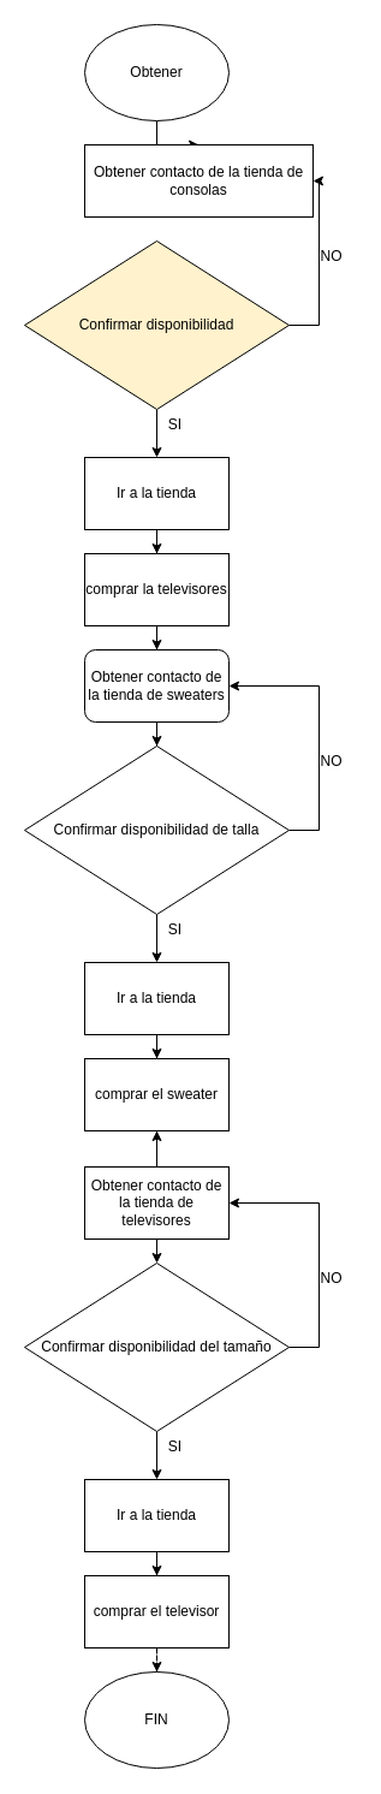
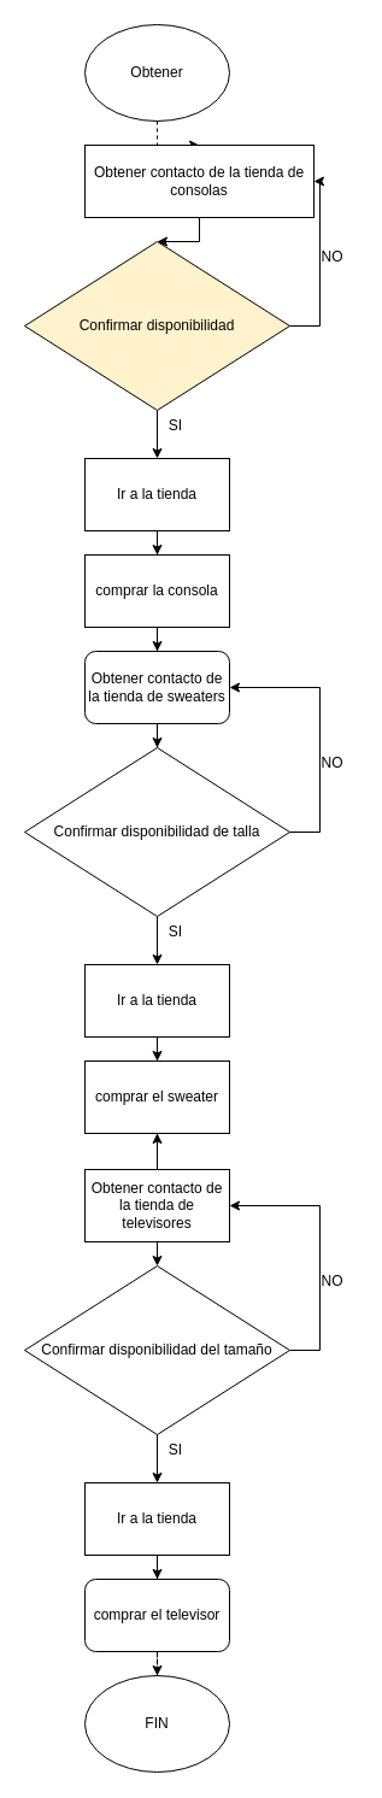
  <mxCell id="0" />
  <mxCell id="1" parent="0" />
- <mxCell id="2" value="" style="edgeStyle=orthogonalEdgeStyle;rounded=0;orthogonalLoop=1;jettySize=auto;html=1;" edge="1" parent="1" source="3" target="5"><mxGeometry relative="1" as="geometry" /></mxCell>
+ <mxCell id="2" value="" style="edgeStyle=orthogonalEdgeStyle;rounded=0;orthogonalLoop=1;jettySize=auto;html=1;dashed=1;" edge="1" parent="1" source="3" target="5"><mxGeometry relative="1" as="geometry" /></mxCell>
  <mxCell id="3" value="Obtener" style="ellipse;whiteSpace=wrap;html=1;" vertex="1" parent="1"><mxGeometry x="70" y="20" width="120" height="80" as="geometry" /></mxCell>
+ <mxCell id="4" value="" style="edgeStyle=orthogonalEdgeStyle;rounded=0;orthogonalLoop=1;jettySize=auto;html=1;" edge="1" parent="1" source="5" target="7"><mxGeometry relative="1" as="geometry" /></mxCell>
  <mxCell id="5" value="Obtener contacto de la tienda de consolas" style="rounded=0;whiteSpace=wrap;html=1;" vertex="1" parent="1"><mxGeometry x="70" y="120" width="190" height="60" as="geometry" /></mxCell>
  <mxCell id="6" value="" style="edgeStyle=orthogonalEdgeStyle;rounded=0;orthogonalLoop=1;jettySize=auto;html=1;" edge="1" parent="1" source="7" target="9"><mxGeometry relative="1" as="geometry" /></mxCell>
  <mxCell id="7" value="Confirmar disponibilidad" style="rhombus;whiteSpace=wrap;html=1;fillColor=#fff2cc;" vertex="1" parent="1"><mxGeometry x="20" y="200" width="220" height="140" as="geometry" /></mxCell>
  <mxCell id="8" value="" style="edgeStyle=orthogonalEdgeStyle;rounded=0;orthogonalLoop=1;jettySize=auto;html=1;" edge="1" parent="1" source="9" target="16"><mxGeometry relative="1" as="geometry" /></mxCell>
  <mxCell id="9" value="Ir a la tienda" style="rounded=0;whiteSpace=wrap;html=1;" vertex="1" parent="1"><mxGeometry x="70" y="380" width="120" height="60" as="geometry" /></mxCell>
  <mxCell id="10" value="SI" style="text;html=1;align=center;verticalAlign=middle;resizable=0;points=[];autosize=1;strokeColor=none;fillColor=none;" vertex="1" parent="1"><mxGeometry x="130" y="338" width="30" height="30" as="geometry" /></mxCell>
  <mxCell id="11" value="" style="endArrow=classic;html=1;rounded=0;entryX=1;entryY=0.5;entryDx=0;entryDy=0;" edge="1" parent="1" target="5"><mxGeometry width="50" height="50" relative="1" as="geometry"><mxPoint x="265" y="150" as="sourcePoint" /><mxPoint x="155" y="260" as="targetPoint" /></mxGeometry></mxCell>
  <mxCell id="12" value="" style="endArrow=none;html=1;rounded=0;" edge="1" parent="1"><mxGeometry width="50" height="50" relative="1" as="geometry"><mxPoint x="265" y="270" as="sourcePoint" /><mxPoint x="265" y="150" as="targetPoint" /></mxGeometry></mxCell>
  <mxCell id="13" value="" style="endArrow=none;html=1;rounded=0;exitX=1;exitY=0.5;exitDx=0;exitDy=0;" edge="1" parent="1" source="7"><mxGeometry width="50" height="50" relative="1" as="geometry"><mxPoint x="245" y="270" as="sourcePoint" /><mxPoint x="265" y="270" as="targetPoint" /></mxGeometry></mxCell>
  <mxCell id="14" value="NO" style="text;html=1;align=center;verticalAlign=middle;resizable=0;points=[];autosize=1;strokeColor=none;fillColor=none;" vertex="1" parent="1"><mxGeometry x="255" y="198" width="40" height="30" as="geometry" /></mxCell>
  <mxCell id="15" value="" style="edgeStyle=orthogonalEdgeStyle;rounded=0;orthogonalLoop=1;jettySize=auto;html=1;" edge="1" parent="1" source="16" target="18"><mxGeometry relative="1" as="geometry" /></mxCell>
- <mxCell id="16" value="comprar la televisores" style="rounded=0;whiteSpace=wrap;html=1;" vertex="1" parent="1"><mxGeometry x="70" y="460" width="120" height="60" as="geometry" /></mxCell>
+ <mxCell id="16" value="comprar la consola" style="rounded=0;whiteSpace=wrap;html=1;" vertex="1" parent="1"><mxGeometry x="70" y="460" width="120" height="60" as="geometry" /></mxCell>
  <mxCell id="17" value="" style="edgeStyle=orthogonalEdgeStyle;rounded=0;orthogonalLoop=1;jettySize=auto;html=1;" edge="1" parent="1" source="18" target="20"><mxGeometry relative="1" as="geometry" /></mxCell>
  <mxCell id="18" value="Obtener contacto de la tienda de sweaters" style="whiteSpace=wrap;html=1;rounded=1;" vertex="1" parent="1"><mxGeometry x="70" y="540" width="120" height="60" as="geometry" /></mxCell>
  <mxCell id="19" value="" style="edgeStyle=orthogonalEdgeStyle;rounded=0;orthogonalLoop=1;jettySize=auto;html=1;" edge="1" parent="1" source="20" target="22"><mxGeometry relative="1" as="geometry" /></mxCell>
  <mxCell id="20" value="Confirmar disponibilidad de talla" style="rhombus;whiteSpace=wrap;html=1;" vertex="1" parent="1"><mxGeometry x="20" y="620" width="220" height="140" as="geometry" /></mxCell>
  <mxCell id="21" value="" style="edgeStyle=orthogonalEdgeStyle;rounded=0;orthogonalLoop=1;jettySize=auto;html=1;" edge="1" parent="1" source="22" target="29"><mxGeometry relative="1" as="geometry" /></mxCell>
  <mxCell id="22" value="Ir a la tienda" style="rounded=0;whiteSpace=wrap;html=1;" vertex="1" parent="1"><mxGeometry x="70" y="800" width="120" height="60" as="geometry" /></mxCell>
  <mxCell id="23" value="SI" style="text;html=1;align=center;verticalAlign=middle;resizable=0;points=[];autosize=1;strokeColor=none;fillColor=none;" vertex="1" parent="1"><mxGeometry x="130" y="758" width="30" height="30" as="geometry" /></mxCell>
  <mxCell id="24" value="" style="endArrow=classic;html=1;rounded=0;entryX=1;entryY=0.5;entryDx=0;entryDy=0;" edge="1" parent="1" target="18"><mxGeometry width="50" height="50" relative="1" as="geometry"><mxPoint x="265" y="570" as="sourcePoint" /><mxPoint x="155" y="680" as="targetPoint" /></mxGeometry></mxCell>
  <mxCell id="25" value="" style="endArrow=none;html=1;rounded=0;" edge="1" parent="1"><mxGeometry width="50" height="50" relative="1" as="geometry"><mxPoint x="265" y="690" as="sourcePoint" /><mxPoint x="265" y="570" as="targetPoint" /></mxGeometry></mxCell>
  <mxCell id="26" value="" style="endArrow=none;html=1;rounded=0;exitX=1;exitY=0.5;exitDx=0;exitDy=0;" edge="1" parent="1" source="20"><mxGeometry width="50" height="50" relative="1" as="geometry"><mxPoint x="245" y="690" as="sourcePoint" /><mxPoint x="265" y="690" as="targetPoint" /></mxGeometry></mxCell>
  <mxCell id="27" value="NO" style="text;html=1;align=center;verticalAlign=middle;resizable=0;points=[];autosize=1;strokeColor=none;fillColor=none;" vertex="1" parent="1"><mxGeometry x="255" y="618" width="40" height="30" as="geometry" /></mxCell>
  <mxCell id="28" value="" style="edgeStyle=orthogonalEdgeStyle;rounded=0;orthogonalLoop=1;jettySize=auto;html=1;" edge="1" parent="1" source="29" target="33"><mxGeometry relative="1" as="geometry" /></mxCell>
  <mxCell id="29" value="comprar el sweater" style="rounded=0;whiteSpace=wrap;html=1;" vertex="1" parent="1"><mxGeometry x="70" y="880" width="120" height="60" as="geometry" /></mxCell>
  <mxCell id="30" value="" style="edgeStyle=orthogonalEdgeStyle;rounded=0;orthogonalLoop=1;jettySize=auto;html=1;" edge="1" parent="1" source="31" target="29"><mxGeometry relative="1" as="geometry" /></mxCell>
  <mxCell id="31" value="Obtener contacto de la tienda de televisores" style="rounded=0;whiteSpace=wrap;html=1;" vertex="1" parent="1"><mxGeometry x="70" y="970" width="120" height="60" as="geometry" /></mxCell>
  <mxCell id="32" value="" style="edgeStyle=orthogonalEdgeStyle;rounded=0;orthogonalLoop=1;jettySize=auto;html=1;" edge="1" parent="1" source="33" target="35"><mxGeometry relative="1" as="geometry" /></mxCell>
  <mxCell id="33" value="Confirmar disponibilidad del tamaño" style="rhombus;whiteSpace=wrap;html=1;" vertex="1" parent="1"><mxGeometry x="20" y="1050" width="220" height="140" as="geometry" /></mxCell>
  <mxCell id="34" value="" style="edgeStyle=orthogonalEdgeStyle;rounded=0;orthogonalLoop=1;jettySize=auto;html=1;" edge="1" parent="1" source="35" target="42"><mxGeometry relative="1" as="geometry" /></mxCell>
  <mxCell id="35" value="Ir a la tienda" style="rounded=0;whiteSpace=wrap;html=1;" vertex="1" parent="1"><mxGeometry x="70" y="1230" width="120" height="60" as="geometry" /></mxCell>
  <mxCell id="36" value="SI" style="text;html=1;align=center;verticalAlign=middle;resizable=0;points=[];autosize=1;strokeColor=none;fillColor=none;" vertex="1" parent="1"><mxGeometry x="130" y="1188" width="30" height="30" as="geometry" /></mxCell>
  <mxCell id="37" value="" style="endArrow=classic;html=1;rounded=0;entryX=1;entryY=0.5;entryDx=0;entryDy=0;" edge="1" parent="1" target="31"><mxGeometry width="50" height="50" relative="1" as="geometry"><mxPoint x="265" y="1000" as="sourcePoint" /><mxPoint x="155" y="1110" as="targetPoint" /></mxGeometry></mxCell>
  <mxCell id="38" value="" style="endArrow=none;html=1;rounded=0;" edge="1" parent="1"><mxGeometry width="50" height="50" relative="1" as="geometry"><mxPoint x="265" y="1120" as="sourcePoint" /><mxPoint x="265" y="1000" as="targetPoint" /></mxGeometry></mxCell>
  <mxCell id="39" value="" style="endArrow=none;html=1;rounded=0;exitX=1;exitY=0.5;exitDx=0;exitDy=0;" edge="1" parent="1" source="33"><mxGeometry width="50" height="50" relative="1" as="geometry"><mxPoint x="245" y="1120" as="sourcePoint" /><mxPoint x="265" y="1120" as="targetPoint" /></mxGeometry></mxCell>
  <mxCell id="40" value="NO" style="text;html=1;align=center;verticalAlign=middle;resizable=0;points=[];autosize=1;strokeColor=none;fillColor=none;" vertex="1" parent="1"><mxGeometry x="255" y="1048" width="40" height="30" as="geometry" /></mxCell>
  <mxCell id="41" value="" style="edgeStyle=orthogonalEdgeStyle;rounded=0;orthogonalLoop=1;jettySize=auto;html=1;dashed=1;" edge="1" parent="1" source="42" target="43"><mxGeometry relative="1" as="geometry" /></mxCell>
- <mxCell id="42" value="comprar el televisor" style="rounded=0;whiteSpace=wrap;html=1;" vertex="1" parent="1"><mxGeometry x="70" y="1310" width="120" height="60" as="geometry" /></mxCell>
+ <mxCell id="42" value="comprar el televisor" style="whiteSpace=wrap;html=1;rounded=1;" vertex="1" parent="1"><mxGeometry x="70" y="1310" width="120" height="60" as="geometry" /></mxCell>
  <mxCell id="43" value="FIN" style="ellipse;whiteSpace=wrap;html=1;" vertex="1" parent="1"><mxGeometry x="70" y="1390" width="120" height="80" as="geometry" /></mxCell>
